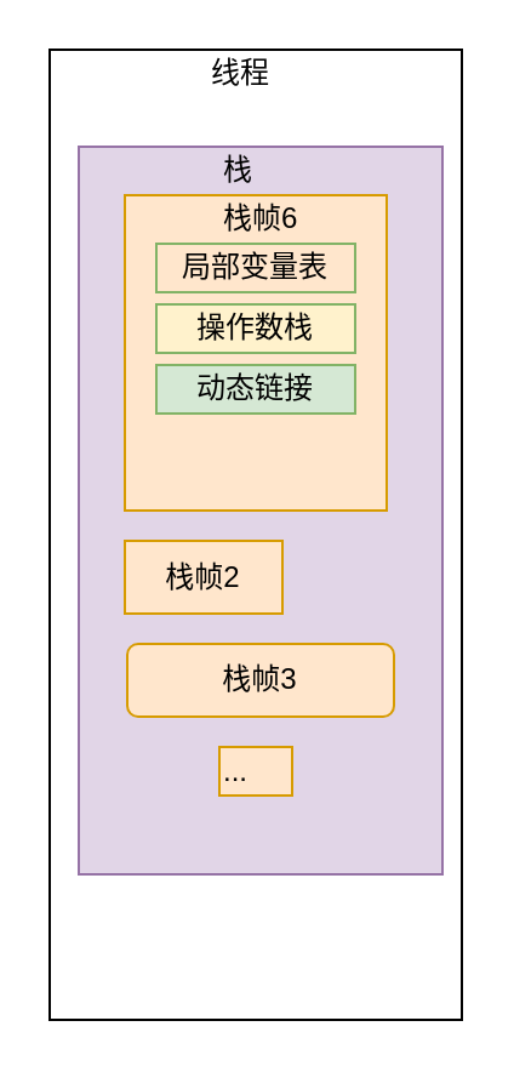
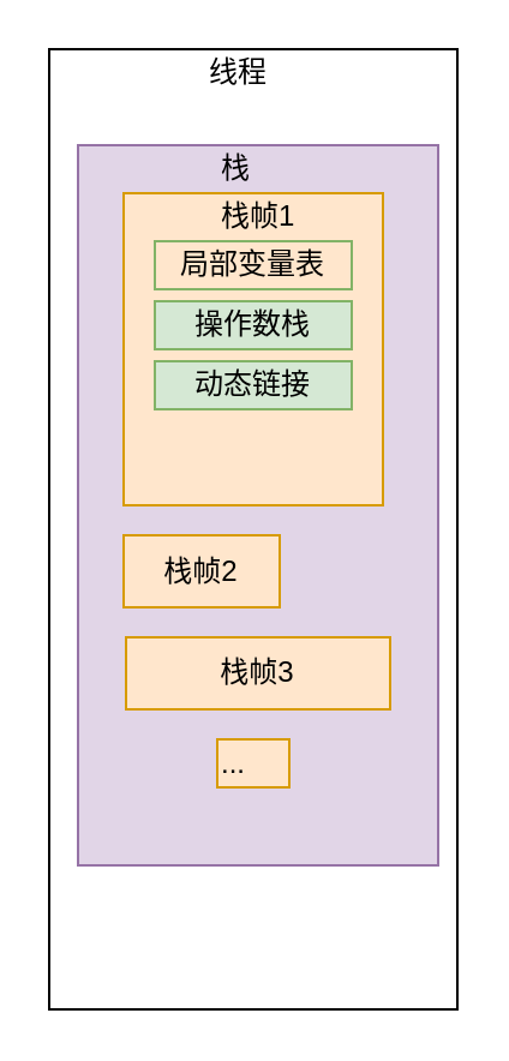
  <mxCell id="0" />
  <mxCell id="1" parent="0" />
  <mxCell id="2" value="" style="rounded=0;whiteSpace=wrap;html=1;" vertex="1" parent="1"><mxGeometry x="20" y="20" width="170" height="400" as="geometry" /></mxCell>
  <mxCell id="3" value="线程" style="text;html=1;resizable=0;points=[];autosize=1;align=left;verticalAlign=top;spacingTop=-4;" vertex="1" parent="1"><mxGeometry x="85" y="20" width="40" height="20" as="geometry" /></mxCell>
  <mxCell id="4" value="" style="rounded=0;whiteSpace=wrap;html=1;fillColor=#e1d5e7;strokeColor=#9673a6;" vertex="1" parent="1"><mxGeometry x="32" y="60" width="150" height="300" as="geometry" /></mxCell>
  <mxCell id="5" value="栈" style="text;html=1;resizable=0;points=[];autosize=1;align=left;verticalAlign=top;spacingTop=-4;" vertex="1" parent="1"><mxGeometry x="90" y="60" width="30" height="20" as="geometry" /></mxCell>
  <mxCell id="6" value="" style="rounded=0;whiteSpace=wrap;html=1;fillColor=#ffe6cc;strokeColor=#d79b00;" vertex="1" parent="1"><mxGeometry x="51" y="80" width="108" height="130" as="geometry" /></mxCell>
- <mxCell id="7" value="栈帧6" style="text;html=1;resizable=0;points=[];autosize=1;align=left;verticalAlign=top;spacingTop=-4;" vertex="1" parent="1"><mxGeometry x="90" y="80" width="50" height="20" as="geometry" /></mxCell>
+ <mxCell id="7" value="栈帧1" style="text;html=1;resizable=0;points=[];autosize=1;align=left;verticalAlign=top;spacingTop=-4;" vertex="1" parent="1"><mxGeometry x="90" y="80" width="50" height="20" as="geometry" /></mxCell>
  <mxCell id="8" value="栈帧2" style="rounded=0;whiteSpace=wrap;html=1;fillColor=#ffe6cc;strokeColor=#d79b00;" vertex="1" parent="1"><mxGeometry x="51" y="222.5" width="65" height="30" as="geometry" /></mxCell>
- <mxCell id="9" value="栈帧3" style="whiteSpace=wrap;html=1;fillColor=#ffe6cc;strokeColor=#d79b00;rounded=1;" vertex="1" parent="1"><mxGeometry x="52" y="265" width="110" height="30" as="geometry" /></mxCell>
+ <mxCell id="9" value="栈帧3" style="rounded=0;whiteSpace=wrap;html=1;fillColor=#ffe6cc;strokeColor=#d79b00;" vertex="1" parent="1"><mxGeometry x="52" y="265" width="110" height="30" as="geometry" /></mxCell>
  <mxCell id="10" value="...&lt;br&gt;" style="text;html=1;resizable=0;points=[];autosize=1;align=left;verticalAlign=top;spacingTop=-4;fillColor=#ffe6cc;strokeColor=#d79b00;" vertex="1" parent="1"><mxGeometry x="90" y="307.5" width="30" height="20" as="geometry" /></mxCell>
  <mxCell id="11" value="局部变量表" style="rounded=0;whiteSpace=wrap;html=1;fillColor=#ffe6cc;strokeColor=#82b366;" vertex="1" parent="1"><mxGeometry x="64" y="100" width="82" height="20" as="geometry" /></mxCell>
- <mxCell id="12" value="操作数栈" style="rounded=0;whiteSpace=wrap;html=1;fillColor=#fff2cc;strokeColor=#82b366;" vertex="1" parent="1"><mxGeometry x="64" y="125" width="82" height="20" as="geometry" /></mxCell>
+ <mxCell id="12" value="操作数栈" style="rounded=0;whiteSpace=wrap;html=1;fillColor=#d5e8d4;strokeColor=#82b366;" vertex="1" parent="1"><mxGeometry x="64" y="125" width="82" height="20" as="geometry" /></mxCell>
  <mxCell id="13" value="动态链接" style="rounded=0;whiteSpace=wrap;html=1;fillColor=#d5e8d4;strokeColor=#82b366;" vertex="1" parent="1"><mxGeometry x="64" y="150" width="82" height="20" as="geometry" /></mxCell>
